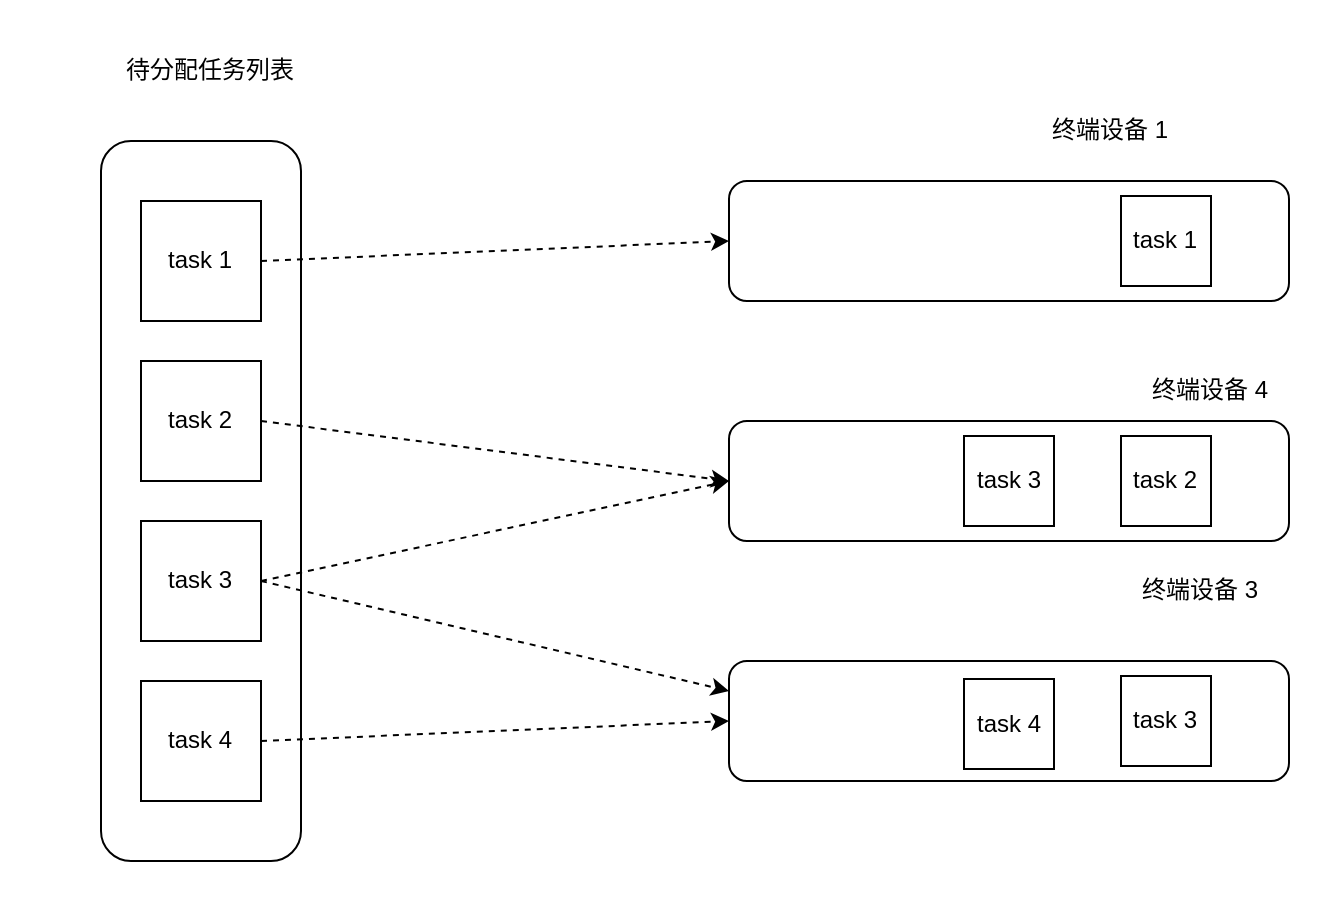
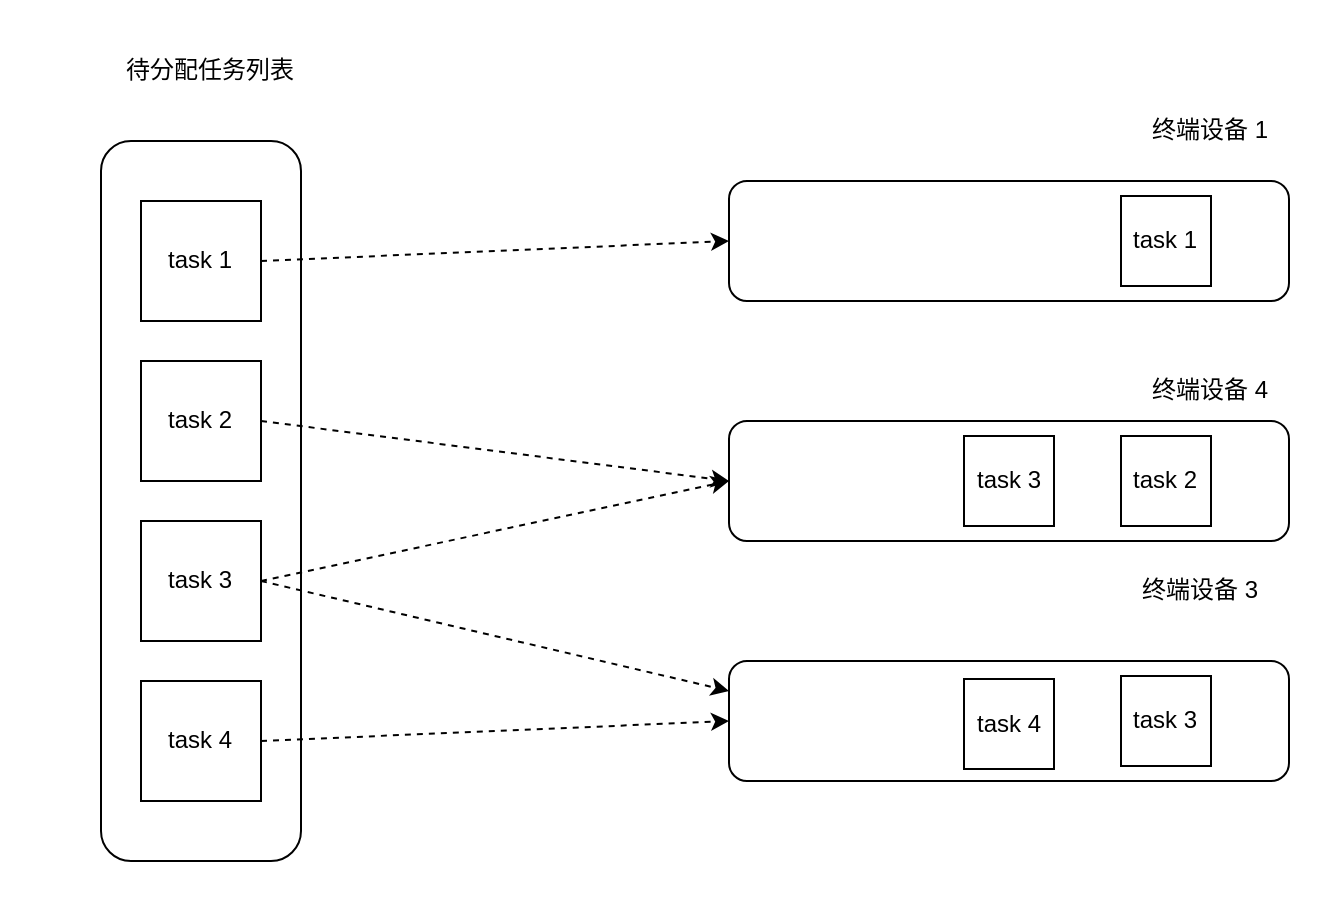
  <mxCell id="0" />
  <mxCell id="1" parent="0" />
  <mxCell id="2" value="" style="rounded=1;whiteSpace=wrap;html=1;" vertex="1" parent="1"><mxGeometry x="50" y="70" width="100" height="360" as="geometry" /></mxCell>
  <mxCell id="3" value="待分配任务列表" style="text;html=1;strokeColor=none;fillColor=none;align=center;verticalAlign=middle;whiteSpace=wrap;rounded=0;" vertex="1" parent="1"><mxGeometry x="20" y="20" width="170" height="30" as="geometry" /></mxCell>
  <mxCell id="4" style="edgeStyle=none;rounded=0;orthogonalLoop=1;jettySize=auto;html=1;exitX=1;exitY=0.5;exitDx=0;exitDy=0;entryX=0;entryY=0.5;entryDx=0;entryDy=0;dashed=1;" edge="1" parent="1" source="5" target="12"><mxGeometry relative="1" as="geometry" /></mxCell>
  <mxCell id="5" value="task 1" style="whiteSpace=wrap;html=1;aspect=fixed;" vertex="1" parent="1"><mxGeometry x="70" y="100" width="60" height="60" as="geometry" /></mxCell>
  <mxCell id="6" style="edgeStyle=none;rounded=0;orthogonalLoop=1;jettySize=auto;html=1;exitX=1;exitY=0.5;exitDx=0;exitDy=0;entryX=0;entryY=0.5;entryDx=0;entryDy=0;dashed=1;" edge="1" parent="1" source="7" target="13"><mxGeometry relative="1" as="geometry" /></mxCell>
  <mxCell id="7" value="task 2" style="whiteSpace=wrap;html=1;aspect=fixed;" vertex="1" parent="1"><mxGeometry x="70" y="180" width="60" height="60" as="geometry" /></mxCell>
  <mxCell id="8" style="rounded=0;orthogonalLoop=1;jettySize=auto;html=1;exitX=1;exitY=0.5;exitDx=0;exitDy=0;entryX=0;entryY=0.25;entryDx=0;entryDy=0;dashed=1;" edge="1" parent="1" source="10" target="14"><mxGeometry relative="1" as="geometry" /></mxCell>
  <mxCell id="9" style="edgeStyle=none;rounded=0;orthogonalLoop=1;jettySize=auto;html=1;exitX=1;exitY=0.5;exitDx=0;exitDy=0;entryX=0;entryY=0.5;entryDx=0;entryDy=0;dashed=1;" edge="1" parent="1" source="10" target="13"><mxGeometry relative="1" as="geometry" /></mxCell>
  <mxCell id="10" value="task 3" style="whiteSpace=wrap;html=1;aspect=fixed;" vertex="1" parent="1"><mxGeometry x="70" y="260" width="60" height="60" as="geometry" /></mxCell>
  <mxCell id="11" value="task 4" style="whiteSpace=wrap;html=1;aspect=fixed;" vertex="1" parent="1"><mxGeometry x="70" y="340" width="60" height="60" as="geometry" /></mxCell>
  <mxCell id="12" value="" style="rounded=1;whiteSpace=wrap;html=1;" vertex="1" parent="1"><mxGeometry x="364" y="90" width="280" height="60" as="geometry" /></mxCell>
  <mxCell id="13" value="" style="rounded=1;whiteSpace=wrap;html=1;" vertex="1" parent="1"><mxGeometry x="364" y="210" width="280" height="60" as="geometry" /></mxCell>
  <mxCell id="14" value="" style="rounded=1;whiteSpace=wrap;html=1;" vertex="1" parent="1"><mxGeometry x="364" y="330" width="280" height="60" as="geometry" /></mxCell>
- <mxCell id="15" value="终端设备 1" style="text;html=1;strokeColor=none;fillColor=none;align=center;verticalAlign=middle;whiteSpace=wrap;rounded=0;" vertex="1" parent="1"><mxGeometry x="520" y="50" width="70" height="30" as="geometry" /></mxCell>
+ <mxCell id="15" value="终端设备 1" style="text;html=1;strokeColor=none;fillColor=none;align=center;verticalAlign=middle;whiteSpace=wrap;rounded=0;" vertex="1" parent="1"><mxGeometry x="570" y="50" width="70" height="30" as="geometry" /></mxCell>
  <mxCell id="16" value="终端设备 4" style="text;html=1;strokeColor=none;fillColor=none;align=center;verticalAlign=middle;whiteSpace=wrap;rounded=0;" vertex="1" parent="1"><mxGeometry x="570" y="180" width="70" height="30" as="geometry" /></mxCell>
  <mxCell id="17" value="终端设备 3" style="text;html=1;strokeColor=none;fillColor=none;align=center;verticalAlign=middle;whiteSpace=wrap;rounded=0;" vertex="1" parent="1"><mxGeometry x="565" y="280" width="70" height="30" as="geometry" /></mxCell>
  <mxCell id="18" value="task 1" style="whiteSpace=wrap;html=1;aspect=fixed;" vertex="1" parent="1"><mxGeometry x="560" y="97.5" width="45" height="45" as="geometry" /></mxCell>
  <mxCell id="19" value="task 2" style="whiteSpace=wrap;html=1;aspect=fixed;" vertex="1" parent="1"><mxGeometry x="560" y="217.5" width="45" height="45" as="geometry" /></mxCell>
  <mxCell id="20" value="task 3" style="whiteSpace=wrap;html=1;aspect=fixed;" vertex="1" parent="1"><mxGeometry x="481.5" y="217.5" width="45" height="45" as="geometry" /></mxCell>
  <mxCell id="21" value="task 3" style="whiteSpace=wrap;html=1;aspect=fixed;" vertex="1" parent="1"><mxGeometry x="560" y="337.5" width="45" height="45" as="geometry" /></mxCell>
  <mxCell id="22" value="task 4" style="whiteSpace=wrap;html=1;aspect=fixed;" vertex="1" parent="1"><mxGeometry x="481.5" y="339" width="45" height="45" as="geometry" /></mxCell>
  <mxCell id="23" style="rounded=0;orthogonalLoop=1;jettySize=auto;html=1;exitX=1;exitY=0.5;exitDx=0;exitDy=0;entryX=0;entryY=0.5;entryDx=0;entryDy=0;dashed=1;" edge="1" parent="1" source="11" target="14"><mxGeometry relative="1" as="geometry" /></mxCell>
